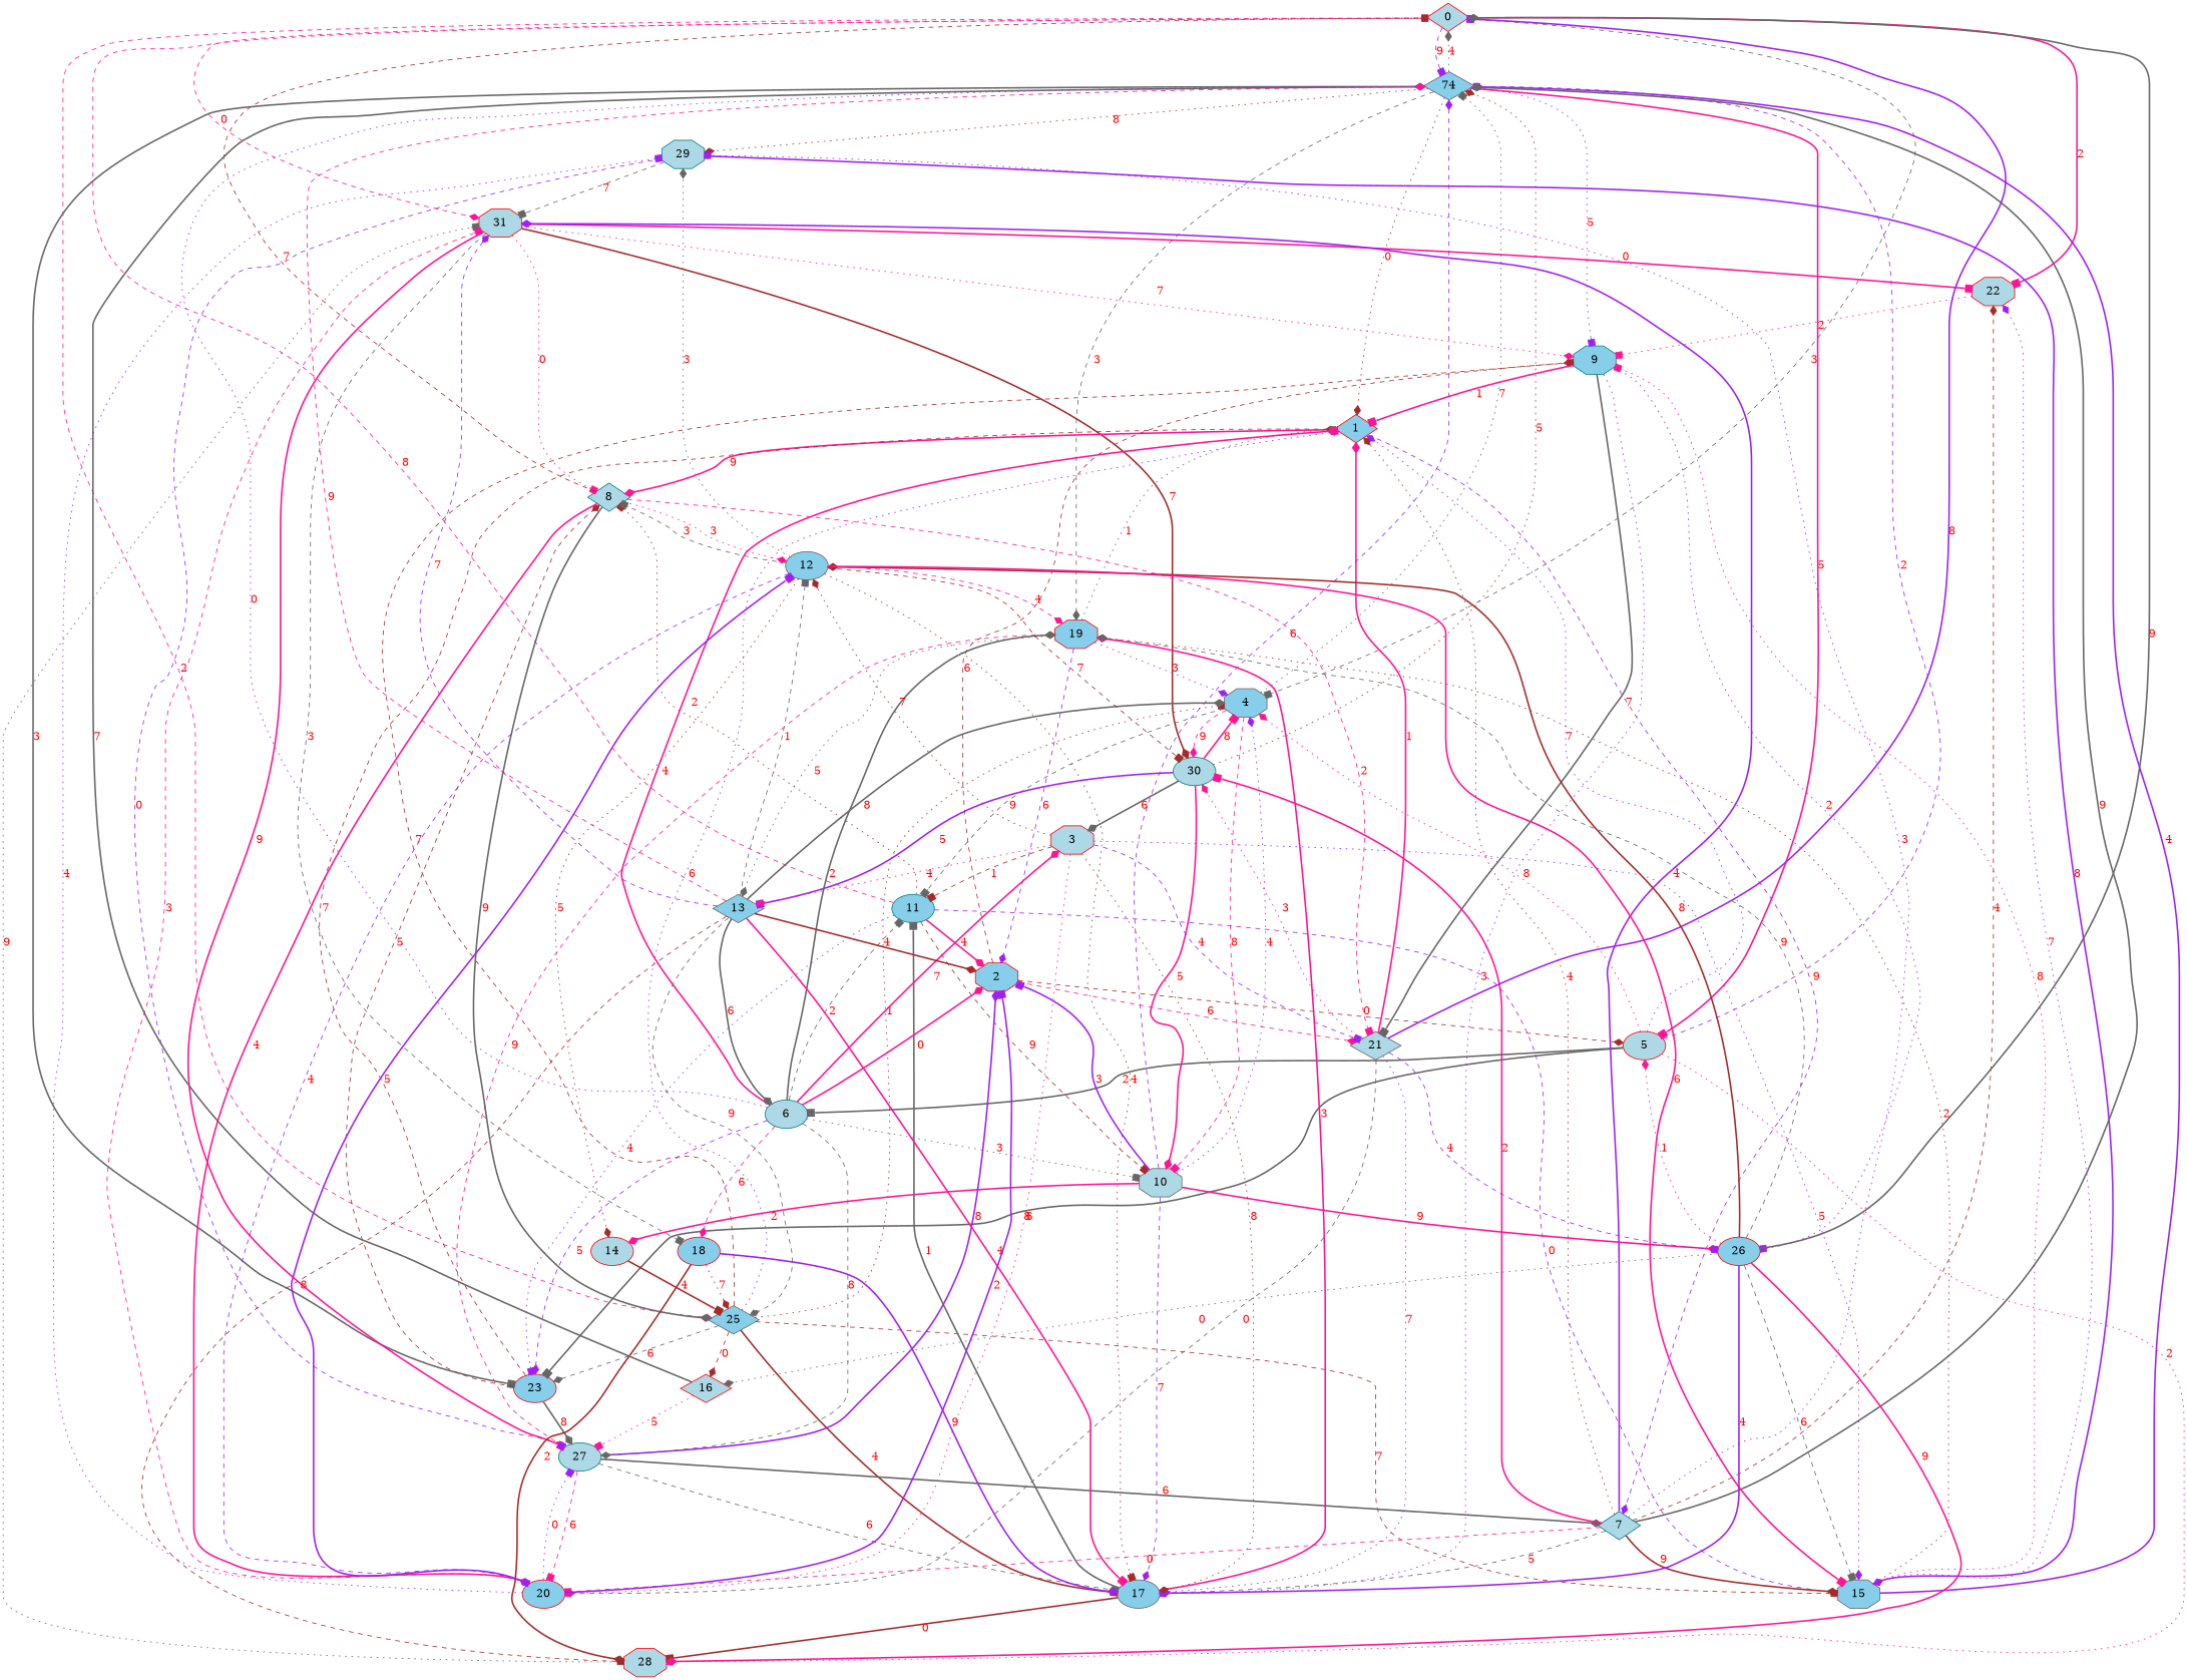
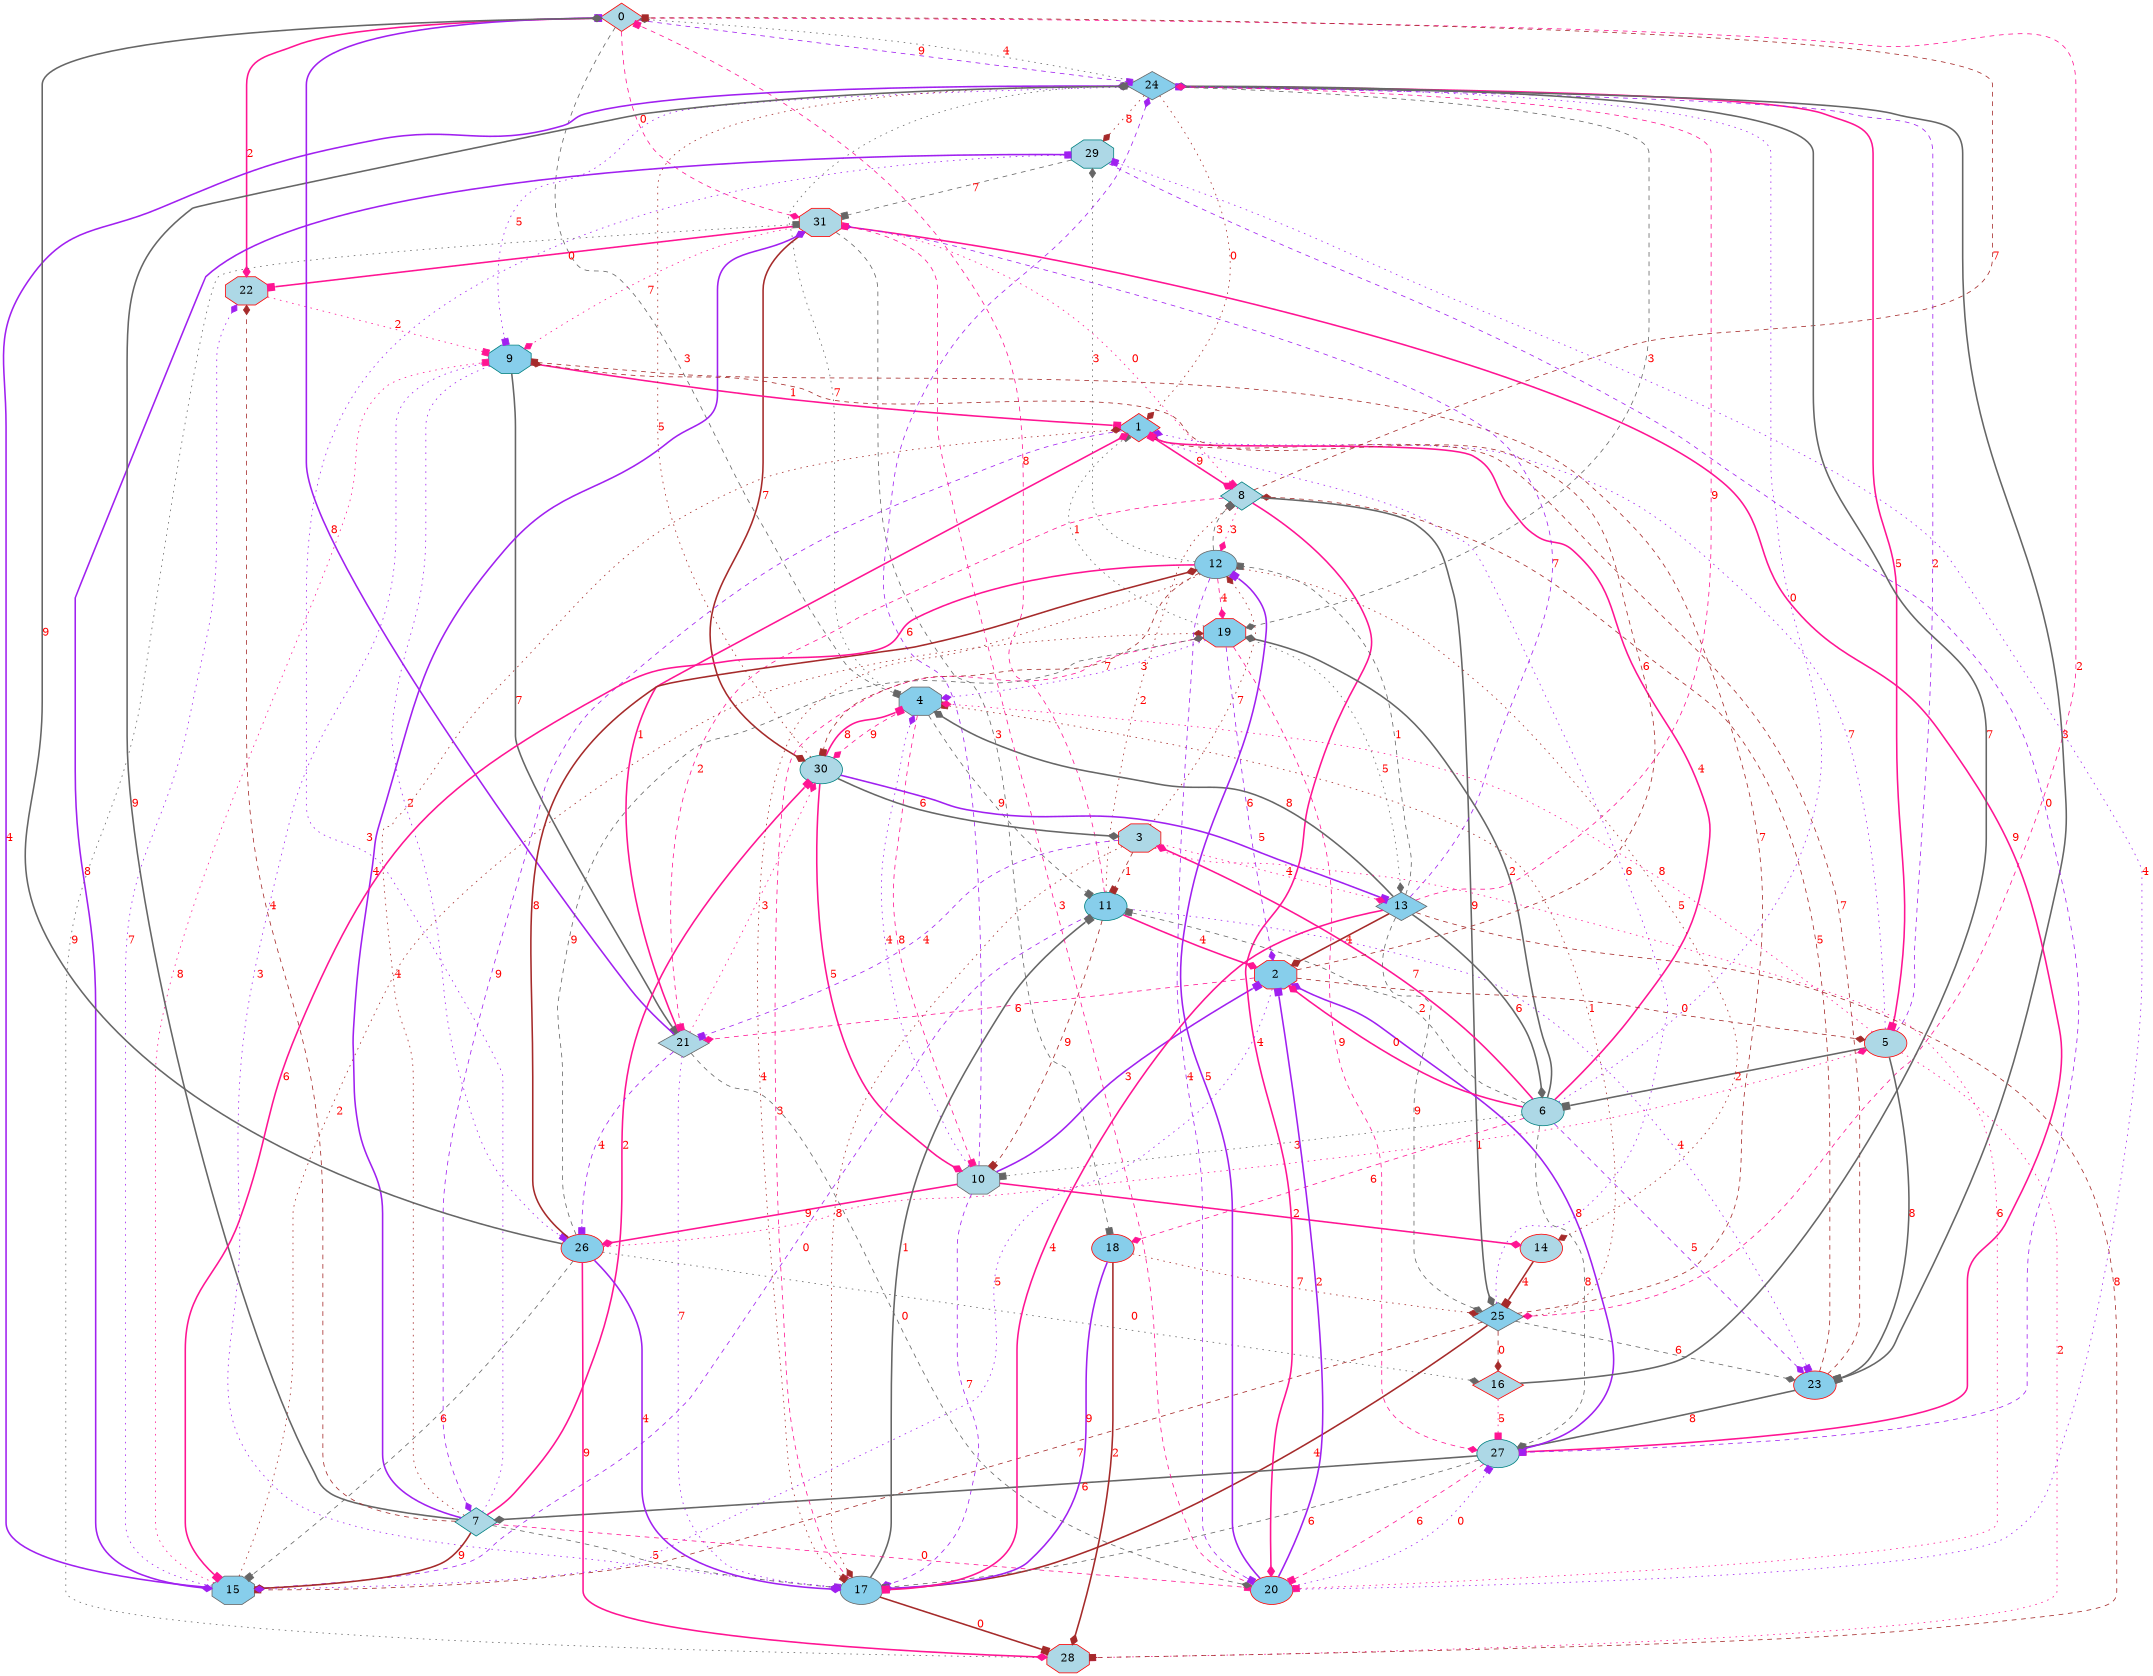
  digraph {
    node [color=red fillcolor=lightblue shape=ellipse style=filled]
    edge [arrowhead=diamond color=deeppink fontcolor=red style=dashed]
    0 [shape=diamond]
-   24 [color=gray40 fillcolor=skyblue shape=diamond label=74]
+   24 [color=gray40 fillcolor=skyblue shape=diamond]
    4 [color=gray40 fillcolor=skyblue shape=octagon]
    31 [shape=octagon]
    22 [shape=octagon]
    25 [color=gray40 fillcolor=skyblue shape=diamond]
    1 [fillcolor=skyblue shape=diamond]
    5
    9 [color=teal fillcolor=skyblue shape=octagon]
    23 [fillcolor=skyblue]
    19 [fillcolor=skyblue shape=octagon]
    29 [color=teal shape=octagon]
    11 [color=teal fillcolor=skyblue]
    10 [color=gray40 shape=octagon]
    30 [color=teal]
    8 [color=teal shape=diamond]
    27 [color=teal]
    18 [fillcolor=skyblue]
    17 [color=gray40 fillcolor=skyblue]
    15 [color=gray40 fillcolor=skyblue shape=octagon]
    16 [shape=diamond]
    7 [color=teal shape=diamond]
    6 [color=teal]
    28 [shape=octagon]
    21 [color=gray40 shape=diamond]
    26 [fillcolor=skyblue]
    2 [fillcolor=skyblue shape=octagon]
    13 [color=gray40 fillcolor=skyblue shape=diamond]
    14
    3 [shape=octagon]
    20 [fillcolor=skyblue]
    12 [color=gray40 fillcolor=skyblue]
    0 -> 24 [arrowhead=box color=purple label=9]
    0 -> 4 [arrowhead=box color=gray40 label=3]
    0 -> 31 [label=0]
-   0 -> 22 [arrowhead=box label=2 style=bold]
+   0 -> 22 [label=2 style=bold]
    0 -> 25 [label=2]
    24 -> 0 [color=gray40 label=4 style=dotted]
    24 -> 1 [color=brown label=0 style=dotted]
    24 -> 5 [arrowhead=box label=5 style=bold]
    24 -> 9 [arrowhead=box color=purple label=5 style=dotted]
    24 -> 23 [arrowhead=box color=gray40 label=3 style=bold]
    24 -> 19 [color=gray40 label=3]
    24 -> 29 [color=brown label=8 style=dotted]
    4 -> 24 [arrowhead=box color=gray40 label=7 style=dotted]
    4 -> 11 [arrowhead=box color=gray40 label=9]
    4 -> 10 [arrowhead=box label=8]
    4 -> 30 [label=9]
    31 -> 22 [arrowhead=box label=0 style=bold]
    31 -> 9 [label=7 style=dotted]
    31 -> 30 [color=brown label=7 style=bold]
    31 -> 8 [arrowhead=box label=0 style=dotted]
    31 -> 27 [arrowhead=box label=9 style=bold]
    31 -> 18 [arrowhead=box color=gray40 label=3]
    22 -> 9 [arrowhead=box label=2 style=dotted]
    25 -> 4 [arrowhead=box color=brown label=1 style=dotted]
    25 -> 1 [color=purple label=6 style=dotted]
    25 -> 9 [arrowhead=box color=brown label=7]
    25 -> 23 [color=gray40 label=6]
    25 -> 17 [arrowhead=box color=brown label=4 style=bold]
    25 -> 15 [arrowhead=box color=brown label=7]
    25 -> 16 [color=brown label=0]
    1 -> 8 [label=9 style=bold]
    1 -> 7 [color=purple label=9]
    5 -> 24 [arrowhead=box color=purple label=2]
    5 -> 4 [label=8 style=dotted]
    5 -> 1 [color=purple label=7 style=dotted]
    5 -> 23 [arrowhead=box color=gray40 label=8 style=bold]
    5 -> 6 [arrowhead=box color=gray40 label=2 style=bold]
    5 -> 28 [arrowhead=box label=2 style=dotted]
    9 -> 1 [arrowhead=box label=1 style=bold]
    9 -> 17 [arrowhead=box color=purple label=3 style=dotted]
    9 -> 21 [arrowhead=box color=gray40 label=7 style=bold]
    9 -> 26 [arrowhead=box color=purple label=2 style=dotted]
    23 -> 1 [color=brown label=7]
    23 -> 8 [color=brown label=5]
    23 -> 27 [color=gray40 label=8 style=bold]
    19 -> 4 [color=purple label=3 style=dotted]
    19 -> 1 [arrowhead=box color=gray40 label=1 style=dotted]
    19 -> 27 [label=9]
    19 -> 2 [color=purple label=6]
    19 -> 13 [color=gray40 label=5 style=dotted]
    29 -> 31 [arrowhead=box color=gray40 label=7]
    29 -> 27 [arrowhead=box color=purple label=0]
    29 -> 15 [color=purple label=8 style=bold]
    11 -> 0 [arrowhead=box label=8]
    11 -> 23 [arrowhead=box color=purple label=4 style=dotted]
    11 -> 10 [arrowhead=box color=brown label=9]
    11 -> 8 [arrowhead=box color=brown label=2 style=dotted]
    11 -> 15 [color=purple label=0]
    11 -> 2 [label=4 style=bold]
    10 -> 24 [color=purple label=6]
    10 -> 4 [color=purple label=4 style=dotted]
    10 -> 17 [color=purple label=7]
    10 -> 26 [label=9 style=bold]
    10 -> 2 [arrowhead=box color=purple label=3 style=bold]
    10 -> 14 [label=2 style=bold]
    30 -> 24 [color=brown label=5 style=dotted]
    30 -> 4 [arrowhead=box label=8 style=bold]
    30 -> 10 [label=5 style=bold]
    30 -> 13 [arrowhead=box color=purple label=5 style=bold]
    30 -> 3 [color=gray40 label=6 style=bold]
    8 -> 0 [arrowhead=box color=brown label=7]
    8 -> 25 [color=gray40 label=9 style=bold]
    8 -> 21 [arrowhead=box label=2]
    8 -> 20 [label=4 style=bold]
    8 -> 12 [label=3 style=dotted]
    27 -> 17 [arrowhead=box color=gray40 label=6]
    27 -> 7 [color=gray40 label=6 style=bold]
    27 -> 2 [color=purple label=8 style=bold]
    27 -> 20 [arrowhead=box label=6]
    18 -> 25 [color=brown label=7 style=dotted]
    18 -> 17 [color=purple label=9 style=bold]
    18 -> 28 [color=brown label=2 style=bold]
-   17 -> 19 [label=3 style=bold]
+   17 -> 19 [label=3]
    17 -> 11 [arrowhead=box color=gray40 label=1 style=bold]
    17 -> 28 [arrowhead=box color=brown label=0 style=bold]
    15 -> 24 [color=purple label=4 style=bold]
    15 -> 22 [color=purple label=7 style=dotted]
    15 -> 9 [arrowhead=box label=8 style=dotted]
    15 -> 19 [color=brown label=2 style=dotted]
    16 -> 24 [color=gray40 label=7 style=bold]
    16 -> 27 [arrowhead=box label=5 style=dotted]
    7 -> 24 [color=gray40 label=9 style=bold]
    7 -> 31 [color=purple label=4 style=bold]
    7 -> 22 [color=brown label=4]
    7 -> 1 [color=brown label=4 style=dotted]
    7 -> 29 [arrowhead=box color=purple label=3 style=dotted]
    7 -> 30 [arrowhead=box label=2 style=bold]
    7 -> 17 [color=gray40 label=5]
    7 -> 15 [color=brown label=9 style=bold]
    7 -> 20 [arrowhead=box label=0]
    6 -> 24 [color=purple label=0 style=dotted]
    6 -> 1 [arrowhead=box label=4 style=bold]
    6 -> 23 [color=purple label=5]
    6 -> 19 [color=gray40 label=2 style=bold]
    6 -> 11 [arrowhead=box color=gray40 label=2]
    6 -> 10 [arrowhead=box color=gray40 label=3 style=dotted]
    6 -> 27 [color=gray40 label=8]
    6 -> 18 [label=6]
    6 -> 2 [label=0 style=bold]
    6 -> 3 [label=7 style=bold]
    28 -> 31 [arrowhead=box color=gray40 label=9 style=dotted]
    21 -> 0 [arrowhead=box color=purple label=8 style=bold]
    21 -> 1 [label=1 style=bold]
    21 -> 30 [label=3 style=dotted]
    21 -> 17 [color=purple label=7 style=dotted]
    21 -> 26 [arrowhead=box color=purple label=4]
    21 -> 20 [color=gray40 label=0]
    26 -> 0 [color=gray40 label=9 style=bold]
    26 -> 5 [label=1 style=dotted]
    26 -> 19 [color=gray40 label=9]
    26 -> 17 [color=purple label=4 style=bold]
    26 -> 15 [arrowhead=box color=gray40 label=6]
    26 -> 16 [color=gray40 label=0 style=dotted]
    26 -> 28 [label=9 style=bold]
    26 -> 12 [color=brown label=8 style=bold]
    2 -> 5 [color=brown label=0]
    2 -> 9 [color=brown label=6]
    2 -> 21 [label=6]
    13 -> 24 [label=9]
    13 -> 4 [color=gray40 label=8 style=bold]
    13 -> 31 [color=purple label=7]
    13 -> 25 [color=gray40 label=9]
    13 -> 17 [arrowhead=box label=4 style=bold]
    13 -> 6 [color=gray40 label=6 style=bold]
    13 -> 28 [arrowhead=box color=brown label=8]
    13 -> 2 [color=brown label=4 style=bold]
    13 -> 12 [arrowhead=box color=gray40 label=1]
    14 -> 25 [arrowhead=box color=brown label=4 style=bold]
    3 -> 11 [arrowhead=box color=brown label=1]
    3 -> 17 [color=brown label=8 style=dotted]
-   3 -> 15 [color=purple label=5 style=dotted]
+   2 -> 15 [color=purple label=5 style=dotted]
    3 -> 21 [arrowhead=box color=purple label=4]
    3 -> 13 [label=4 style=dotted]
    3 -> 20 [arrowhead=box label=6 style=dotted]
    3 -> 12 [color=brown label=7 style=dotted]
    20 -> 31 [arrowhead=box label=3]
    20 -> 29 [arrowhead=box color=purple label=4 style=dotted]
    20 -> 27 [arrowhead=box color=purple label=0 style=dotted]
    20 -> 2 [arrowhead=box color=purple label=2 style=bold]
    20 -> 12 [arrowhead=box color=purple label=5 style=bold]
    12 -> 19 [label=4]
    12 -> 29 [color=gray40 label=3 style=dotted]
    12 -> 30 [arrowhead=box color=brown label=7]
    12 -> 8 [arrowhead=box color=gray40 label=3]
    12 -> 17 [arrowhead=box color=brown label=4 style=dotted]
    12 -> 15 [arrowhead=box label=6 style=bold]
    12 -> 14 [color=brown label=5 style=dotted]
    12 -> 20 [arrowhead=box color=purple label=4]
  }
